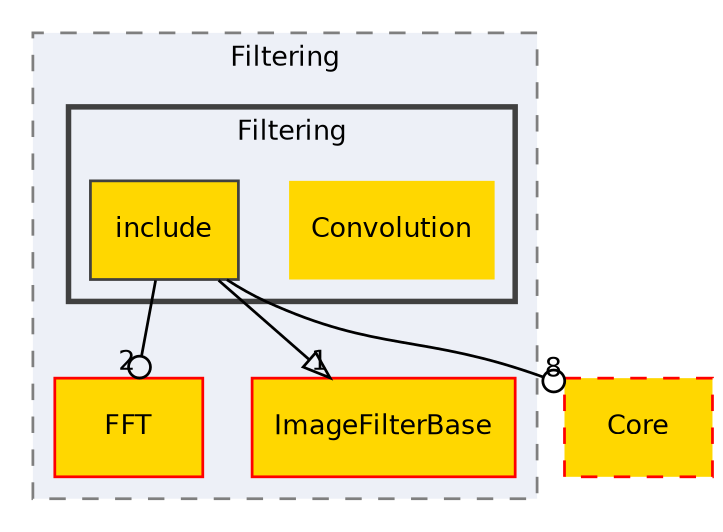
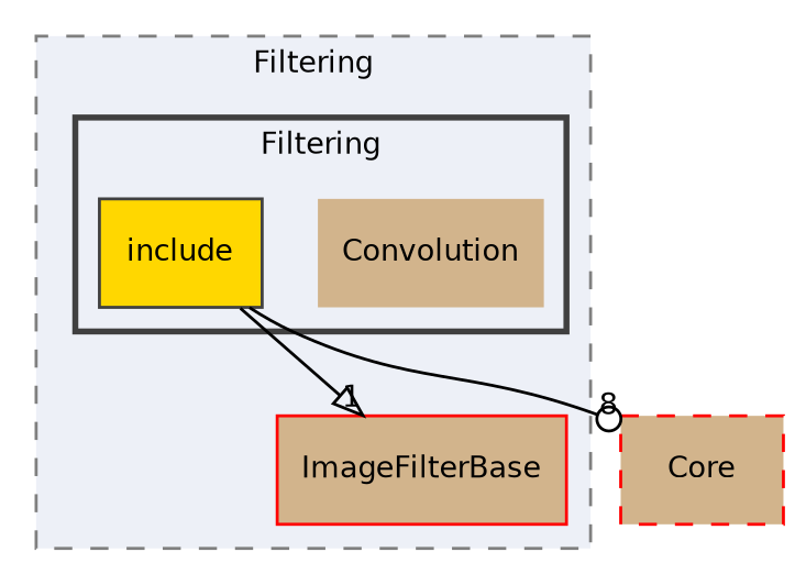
  digraph {
    compound=true
    node [fontname=Helvetica fontsize=10 shape=box style="filled," fillcolor=gold color=red]
    edge [fontname=Helvetica fontsize=10 labeldistance=1.5 labelfontname=Helvetica labelfontsize=10 arrowhead=odot]
-   n1 [label=Convolution shape=plaintext style=filled color=""]
+   n1 [label=Convolution shape=plaintext style=filled fillcolor=tan color=""]
    n2 [color=grey25 label=include]
-   n3 [label=FFT]
-   n4 [label=ImageFilterBase]
-   n5 [label=Core style="dashed,filled"]
+   n4 [fillcolor=tan label=ImageFilterBase]
+   n5 [fillcolor=tan label=Core style="dashed,filled"]
    subgraph cluster_1 {
      bgcolor="#edf0f7"
      fontname=Helvetica
      fontsize=10
      label=Filtering
      pencolor=grey50
      style="filled,dashed,"
-     n3
      n4
      subgraph cluster_2 {
        bgcolor="#edf0f7"
        fontname=Helvetica
        fontsize=10
        pencolor=grey25
        style="filled,bold,"
        n1
        n2
      }
    }
-   n2 -> n3 [headlabel=2]
    n2 -> n4 [headlabel=1 arrowhead=onormal]
    n2 -> n5 [headlabel=8]
  }
